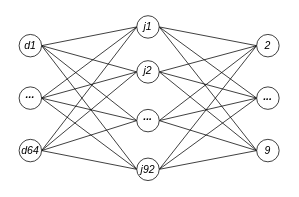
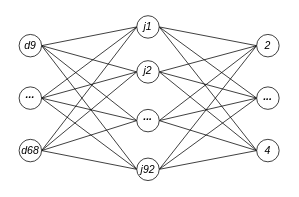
  <mxCell id="0" />
  <mxCell id="1" parent="0" />
  <mxCell id="2" style="rounded=1;sketch=0;orthogonalLoop=1;jettySize=auto;html=1;exitX=1;exitY=0.5;exitDx=0;exitDy=0;entryX=0;entryY=0.5;entryDx=0;entryDy=0;fontSize=14;endArrow=none;endFill=0;" edge="1" parent="1" source="6" target="23"><mxGeometry relative="1" as="geometry" /></mxCell>
  <mxCell id="3" style="edgeStyle=none;rounded=1;sketch=0;orthogonalLoop=1;jettySize=auto;html=1;exitX=1;exitY=0.5;exitDx=0;exitDy=0;entryX=0;entryY=0.5;entryDx=0;entryDy=0;endArrow=none;endFill=0;fontSize=14;" edge="1" parent="1" source="6" target="31"><mxGeometry relative="1" as="geometry" /></mxCell>
  <mxCell id="4" style="edgeStyle=none;rounded=1;sketch=0;orthogonalLoop=1;jettySize=auto;html=1;exitX=1;exitY=0.5;exitDx=0;exitDy=0;entryX=0;entryY=0.5;entryDx=0;entryDy=0;endArrow=none;endFill=0;fontSize=14;" edge="1" parent="1" source="6" target="35"><mxGeometry relative="1" as="geometry" /></mxCell>
  <mxCell id="5" style="edgeStyle=none;rounded=1;sketch=0;orthogonalLoop=1;jettySize=auto;html=1;exitX=1;exitY=0.5;exitDx=0;exitDy=0;entryX=0;entryY=0.5;entryDx=0;entryDy=0;endArrow=none;endFill=0;fontSize=14;" edge="1" parent="1" source="6" target="27"><mxGeometry relative="1" as="geometry" /></mxCell>
  <mxCell id="6" value="" style="ellipse;whiteSpace=wrap;html=1;aspect=fixed;" vertex="1" parent="1"><mxGeometry x="25" y="45" width="30" height="30" as="geometry" /></mxCell>
  <mxCell id="7" style="edgeStyle=none;rounded=1;sketch=0;orthogonalLoop=1;jettySize=auto;html=1;exitX=1;exitY=0.5;exitDx=0;exitDy=0;entryX=0;entryY=0.5;entryDx=0;entryDy=0;endArrow=none;endFill=0;fontSize=14;" edge="1" parent="1" source="11" target="23"><mxGeometry relative="1" as="geometry" /></mxCell>
  <mxCell id="8" style="edgeStyle=none;rounded=1;sketch=0;orthogonalLoop=1;jettySize=auto;html=1;exitX=1;exitY=0.5;exitDx=0;exitDy=0;entryX=0;entryY=0.5;entryDx=0;entryDy=0;endArrow=none;endFill=0;fontSize=14;" edge="1" parent="1" source="11" target="35"><mxGeometry relative="1" as="geometry" /></mxCell>
  <mxCell id="9" style="edgeStyle=none;rounded=1;sketch=0;orthogonalLoop=1;jettySize=auto;html=1;exitX=1;exitY=0.5;exitDx=0;exitDy=0;entryX=0;entryY=0.5;entryDx=0;entryDy=0;endArrow=none;endFill=0;fontSize=14;" edge="1" parent="1" source="11" target="31"><mxGeometry relative="1" as="geometry" /></mxCell>
  <mxCell id="10" style="edgeStyle=none;rounded=1;sketch=0;orthogonalLoop=1;jettySize=auto;html=1;exitX=1;exitY=0.5;exitDx=0;exitDy=0;entryX=0;entryY=0.5;entryDx=0;entryDy=0;endArrow=none;endFill=0;fontSize=14;" edge="1" parent="1" source="11" target="27"><mxGeometry relative="1" as="geometry" /></mxCell>
  <mxCell id="11" value="" style="ellipse;whiteSpace=wrap;html=1;aspect=fixed;" vertex="1" parent="1"><mxGeometry x="25" y="185" width="30" height="30" as="geometry" /></mxCell>
  <mxCell id="12" style="edgeStyle=none;rounded=1;sketch=0;orthogonalLoop=1;jettySize=auto;html=1;exitX=1;exitY=0.5;exitDx=0;exitDy=0;entryX=0;entryY=0.5;entryDx=0;entryDy=0;endArrow=none;endFill=0;fontSize=14;" edge="1" parent="1" source="16" target="23"><mxGeometry relative="1" as="geometry" /></mxCell>
  <mxCell id="13" style="edgeStyle=none;rounded=1;sketch=0;orthogonalLoop=1;jettySize=auto;html=1;exitX=1;exitY=0.5;exitDx=0;exitDy=0;entryX=0;entryY=0.5;entryDx=0;entryDy=0;endArrow=none;endFill=0;fontSize=14;" edge="1" parent="1" source="16" target="31"><mxGeometry relative="1" as="geometry" /></mxCell>
  <mxCell id="14" style="edgeStyle=none;rounded=1;sketch=0;orthogonalLoop=1;jettySize=auto;html=1;exitX=1;exitY=0.5;exitDx=0;exitDy=0;entryX=0;entryY=0.5;entryDx=0;entryDy=0;endArrow=none;endFill=0;fontSize=14;" edge="1" parent="1" source="16" target="35"><mxGeometry relative="1" as="geometry" /></mxCell>
  <mxCell id="15" style="edgeStyle=none;rounded=1;sketch=0;orthogonalLoop=1;jettySize=auto;html=1;exitX=1;exitY=0.5;exitDx=0;exitDy=0;entryX=0;entryY=0.5;entryDx=0;entryDy=0;endArrow=none;endFill=0;fontSize=14;" edge="1" parent="1" source="16" target="27"><mxGeometry relative="1" as="geometry" /></mxCell>
  <mxCell id="16" value="" style="ellipse;whiteSpace=wrap;html=1;aspect=fixed;" vertex="1" parent="1"><mxGeometry x="25" y="115" width="30" height="30" as="geometry" /></mxCell>
- <mxCell id="17" value="&lt;span style=&quot;font-size: 14px;&quot;&gt;&lt;i style=&quot;font-size: 14px;&quot;&gt;d1&lt;/i&gt;&lt;/span&gt;" style="text;html=1;strokeColor=none;fillColor=none;align=center;verticalAlign=middle;whiteSpace=wrap;rounded=0;sketch=0;fontSize=14;" vertex="1" parent="1"><mxGeometry x="20" y="50" width="40" height="20" as="geometry" /></mxCell>
- <mxCell id="18" value="&lt;span style=&quot;font-size: 14px&quot;&gt;&lt;i style=&quot;font-size: 14px&quot;&gt;d64&lt;/i&gt;&lt;/span&gt;" style="text;html=1;strokeColor=none;fillColor=none;align=center;verticalAlign=middle;whiteSpace=wrap;rounded=0;sketch=0;fontSize=14;" vertex="1" parent="1"><mxGeometry x="20" y="190" width="40" height="20" as="geometry" /></mxCell>
+ <mxCell id="17" value="&lt;span style=&quot;font-size: 14px;&quot;&gt;&lt;i style=&quot;font-size: 14px;&quot;&gt;d9&lt;/i&gt;&lt;/span&gt;" style="text;html=1;strokeColor=none;fillColor=none;align=center;verticalAlign=middle;whiteSpace=wrap;rounded=0;sketch=0;fontSize=14;" vertex="1" parent="1"><mxGeometry x="20" y="50" width="40" height="20" as="geometry" /></mxCell>
+ <mxCell id="18" value="&lt;span style=&quot;font-size: 14px&quot;&gt;&lt;i style=&quot;font-size: 14px&quot;&gt;d68&lt;/i&gt;&lt;/span&gt;" style="text;html=1;strokeColor=none;fillColor=none;align=center;verticalAlign=middle;whiteSpace=wrap;rounded=0;sketch=0;fontSize=14;" vertex="1" parent="1"><mxGeometry x="20" y="190" width="40" height="20" as="geometry" /></mxCell>
  <mxCell id="19" value="&lt;i style=&quot;font-size: 14px;&quot;&gt;&lt;font style=&quot;font-size: 14px;&quot;&gt;&lt;b style=&quot;font-size: 14px;&quot;&gt;...&lt;/b&gt;&lt;/font&gt;&lt;/i&gt;" style="text;html=1;strokeColor=none;fillColor=none;align=center;verticalAlign=middle;whiteSpace=wrap;rounded=0;sketch=0;fontSize=14;" vertex="1" parent="1"><mxGeometry x="20" y="115" width="40" height="20" as="geometry" /></mxCell>
  <mxCell id="20" style="edgeStyle=none;rounded=1;sketch=0;orthogonalLoop=1;jettySize=auto;html=1;exitX=1;exitY=0.5;exitDx=0;exitDy=0;entryX=0;entryY=0.5;entryDx=0;entryDy=0;endArrow=none;endFill=0;fontSize=14;" edge="1" parent="1" source="23" target="36"><mxGeometry relative="1" as="geometry" /></mxCell>
  <mxCell id="21" style="edgeStyle=none;rounded=1;sketch=0;orthogonalLoop=1;jettySize=auto;html=1;exitX=1;exitY=0.5;exitDx=0;exitDy=0;entryX=0;entryY=0.5;entryDx=0;entryDy=0;endArrow=none;endFill=0;fontSize=14;" edge="1" parent="1" source="23" target="37"><mxGeometry relative="1" as="geometry" /></mxCell>
  <mxCell id="22" style="edgeStyle=none;rounded=1;sketch=0;orthogonalLoop=1;jettySize=auto;html=1;exitX=1;exitY=0.5;exitDx=0;exitDy=0;entryX=0;entryY=0.5;entryDx=0;entryDy=0;endArrow=none;endFill=0;fontSize=14;" edge="1" parent="1" source="23" target="38"><mxGeometry relative="1" as="geometry" /></mxCell>
  <mxCell id="23" value="" style="ellipse;whiteSpace=wrap;html=1;aspect=fixed;" vertex="1" parent="1"><mxGeometry x="182" y="20" width="30" height="30" as="geometry" /></mxCell>
  <mxCell id="24" style="edgeStyle=none;rounded=1;sketch=0;orthogonalLoop=1;jettySize=auto;html=1;exitX=1;exitY=0.5;exitDx=0;exitDy=0;entryX=0;entryY=0.5;entryDx=0;entryDy=0;endArrow=none;endFill=0;fontSize=14;" edge="1" parent="1" source="27" target="37"><mxGeometry relative="1" as="geometry" /></mxCell>
  <mxCell id="25" style="edgeStyle=none;rounded=1;sketch=0;orthogonalLoop=1;jettySize=auto;html=1;exitX=1;exitY=0.5;exitDx=0;exitDy=0;entryX=0;entryY=0.5;entryDx=0;entryDy=0;endArrow=none;endFill=0;fontSize=14;" edge="1" parent="1" source="27" target="36"><mxGeometry relative="1" as="geometry" /></mxCell>
  <mxCell id="26" style="edgeStyle=none;rounded=1;sketch=0;orthogonalLoop=1;jettySize=auto;html=1;exitX=1;exitY=0.5;exitDx=0;exitDy=0;entryX=0;entryY=0.5;entryDx=0;entryDy=0;endArrow=none;endFill=0;fontSize=14;" edge="1" parent="1" source="27" target="38"><mxGeometry relative="1" as="geometry" /></mxCell>
  <mxCell id="27" value="" style="ellipse;whiteSpace=wrap;html=1;aspect=fixed;" vertex="1" parent="1"><mxGeometry x="182" y="210" width="30" height="30" as="geometry" /></mxCell>
  <mxCell id="28" style="edgeStyle=none;rounded=1;sketch=0;orthogonalLoop=1;jettySize=auto;html=1;exitX=1;exitY=0.5;exitDx=0;exitDy=0;entryX=0;entryY=0.5;entryDx=0;entryDy=0;endArrow=none;endFill=0;fontSize=14;" edge="1" parent="1" source="31" target="36"><mxGeometry relative="1" as="geometry" /></mxCell>
  <mxCell id="29" style="edgeStyle=none;rounded=1;sketch=0;orthogonalLoop=1;jettySize=auto;html=1;exitX=1;exitY=0.5;exitDx=0;exitDy=0;entryX=0;entryY=0.5;entryDx=0;entryDy=0;endArrow=none;endFill=0;fontSize=14;" edge="1" parent="1" source="31" target="37"><mxGeometry relative="1" as="geometry" /></mxCell>
  <mxCell id="30" style="edgeStyle=none;rounded=1;sketch=0;orthogonalLoop=1;jettySize=auto;html=1;exitX=1;exitY=0.5;exitDx=0;exitDy=0;entryX=0;entryY=0.5;entryDx=0;entryDy=0;endArrow=none;endFill=0;fontSize=14;" edge="1" parent="1" source="31" target="38"><mxGeometry relative="1" as="geometry" /></mxCell>
  <mxCell id="31" value="" style="ellipse;whiteSpace=wrap;html=1;aspect=fixed;" vertex="1" parent="1"><mxGeometry x="182" y="80" width="30" height="30" as="geometry" /></mxCell>
  <mxCell id="32" style="edgeStyle=none;rounded=1;sketch=0;orthogonalLoop=1;jettySize=auto;html=1;exitX=1;exitY=0.5;exitDx=0;exitDy=0;entryX=0;entryY=0.5;entryDx=0;entryDy=0;endArrow=none;endFill=0;fontSize=14;" edge="1" parent="1" source="35" target="36"><mxGeometry relative="1" as="geometry" /></mxCell>
  <mxCell id="33" style="edgeStyle=none;rounded=1;sketch=0;orthogonalLoop=1;jettySize=auto;html=1;exitX=1;exitY=0.5;exitDx=0;exitDy=0;entryX=0;entryY=0.5;entryDx=0;entryDy=0;endArrow=none;endFill=0;fontSize=14;" edge="1" parent="1" source="35" target="37"><mxGeometry relative="1" as="geometry" /></mxCell>
  <mxCell id="34" style="edgeStyle=none;rounded=1;sketch=0;orthogonalLoop=1;jettySize=auto;html=1;exitX=1;exitY=0.5;exitDx=0;exitDy=0;entryX=0;entryY=0.5;entryDx=0;entryDy=0;endArrow=none;endFill=0;fontSize=14;" edge="1" parent="1" source="35" target="38"><mxGeometry relative="1" as="geometry" /></mxCell>
  <mxCell id="35" value="" style="ellipse;whiteSpace=wrap;html=1;aspect=fixed;" vertex="1" parent="1"><mxGeometry x="182" y="145" width="30" height="30" as="geometry" /></mxCell>
  <mxCell id="36" value="" style="ellipse;whiteSpace=wrap;html=1;aspect=fixed;" vertex="1" parent="1"><mxGeometry x="342" y="45" width="30" height="30" as="geometry" /></mxCell>
  <mxCell id="37" value="" style="ellipse;whiteSpace=wrap;html=1;aspect=fixed;" vertex="1" parent="1"><mxGeometry x="342" y="115" width="30" height="30" as="geometry" /></mxCell>
  <mxCell id="38" value="" style="ellipse;whiteSpace=wrap;html=1;aspect=fixed;" vertex="1" parent="1"><mxGeometry x="342" y="185" width="30" height="30" as="geometry" /></mxCell>
  <mxCell id="39" value="&lt;span style=&quot;font-size: 14px&quot;&gt;&lt;i style=&quot;font-size: 14px&quot;&gt;j1&lt;/i&gt;&lt;/span&gt;" style="text;html=1;strokeColor=none;fillColor=none;align=center;verticalAlign=middle;whiteSpace=wrap;rounded=0;sketch=0;fontSize=14;" vertex="1" parent="1"><mxGeometry x="177" y="25" width="40" height="20" as="geometry" /></mxCell>
  <mxCell id="40" value="&lt;span style=&quot;font-size: 14px&quot;&gt;&lt;i style=&quot;font-size: 14px&quot;&gt;j2&lt;/i&gt;&lt;/span&gt;" style="text;html=1;strokeColor=none;fillColor=none;align=center;verticalAlign=middle;whiteSpace=wrap;rounded=0;sketch=0;fontSize=14;" vertex="1" parent="1"><mxGeometry x="177" y="83" width="40" height="20" as="geometry" /></mxCell>
  <mxCell id="41" value="&lt;i style=&quot;font-size: 14px;&quot;&gt;&lt;font style=&quot;font-size: 14px;&quot;&gt;&lt;b style=&quot;font-size: 14px;&quot;&gt;...&lt;/b&gt;&lt;/font&gt;&lt;/i&gt;" style="text;html=1;strokeColor=none;fillColor=none;align=center;verticalAlign=middle;whiteSpace=wrap;rounded=0;sketch=0;fontSize=14;" vertex="1" parent="1"><mxGeometry x="177" y="145" width="40" height="20" as="geometry" /></mxCell>
  <mxCell id="42" value="&lt;span style=&quot;font-size: 14px&quot;&gt;&lt;i style=&quot;font-size: 14px&quot;&gt;j92&lt;/i&gt;&lt;/span&gt;" style="text;html=1;strokeColor=none;fillColor=none;align=center;verticalAlign=middle;whiteSpace=wrap;rounded=0;sketch=0;fontSize=14;" vertex="1" parent="1"><mxGeometry x="177" y="215" width="40" height="20" as="geometry" /></mxCell>
  <mxCell id="43" value="&lt;span style=&quot;font-size: 14px&quot;&gt;&lt;i style=&quot;font-size: 14px&quot;&gt;2&lt;/i&gt;&lt;/span&gt;" style="text;html=1;strokeColor=none;fillColor=none;align=center;verticalAlign=middle;whiteSpace=wrap;rounded=0;sketch=0;fontSize=14;" vertex="1" parent="1"><mxGeometry x="337" y="50" width="40" height="20" as="geometry" /></mxCell>
  <mxCell id="44" value="&lt;i style=&quot;font-size: 14px;&quot;&gt;&lt;font style=&quot;font-size: 14px;&quot;&gt;&lt;b style=&quot;font-size: 14px;&quot;&gt;...&lt;/b&gt;&lt;/font&gt;&lt;/i&gt;" style="text;html=1;strokeColor=none;fillColor=none;align=center;verticalAlign=middle;whiteSpace=wrap;rounded=0;sketch=0;fontSize=14;" vertex="1" parent="1"><mxGeometry x="337" y="118" width="40" height="20" as="geometry" /></mxCell>
- <mxCell id="45" value="&lt;span style=&quot;font-size: 14px&quot;&gt;&lt;i style=&quot;font-size: 14px&quot;&gt;9&lt;/i&gt;&lt;/span&gt;" style="text;html=1;strokeColor=none;fillColor=none;align=center;verticalAlign=middle;whiteSpace=wrap;rounded=0;sketch=0;fontSize=14;" vertex="1" parent="1"><mxGeometry x="337" y="190" width="40" height="20" as="geometry" /></mxCell>
+ <mxCell id="45" value="&lt;span style=&quot;font-size: 14px&quot;&gt;&lt;i style=&quot;font-size: 14px&quot;&gt;4&lt;/i&gt;&lt;/span&gt;" style="text;html=1;strokeColor=none;fillColor=none;align=center;verticalAlign=middle;whiteSpace=wrap;rounded=0;sketch=0;fontSize=14;" vertex="1" parent="1"><mxGeometry x="337" y="190" width="40" height="20" as="geometry" /></mxCell>
